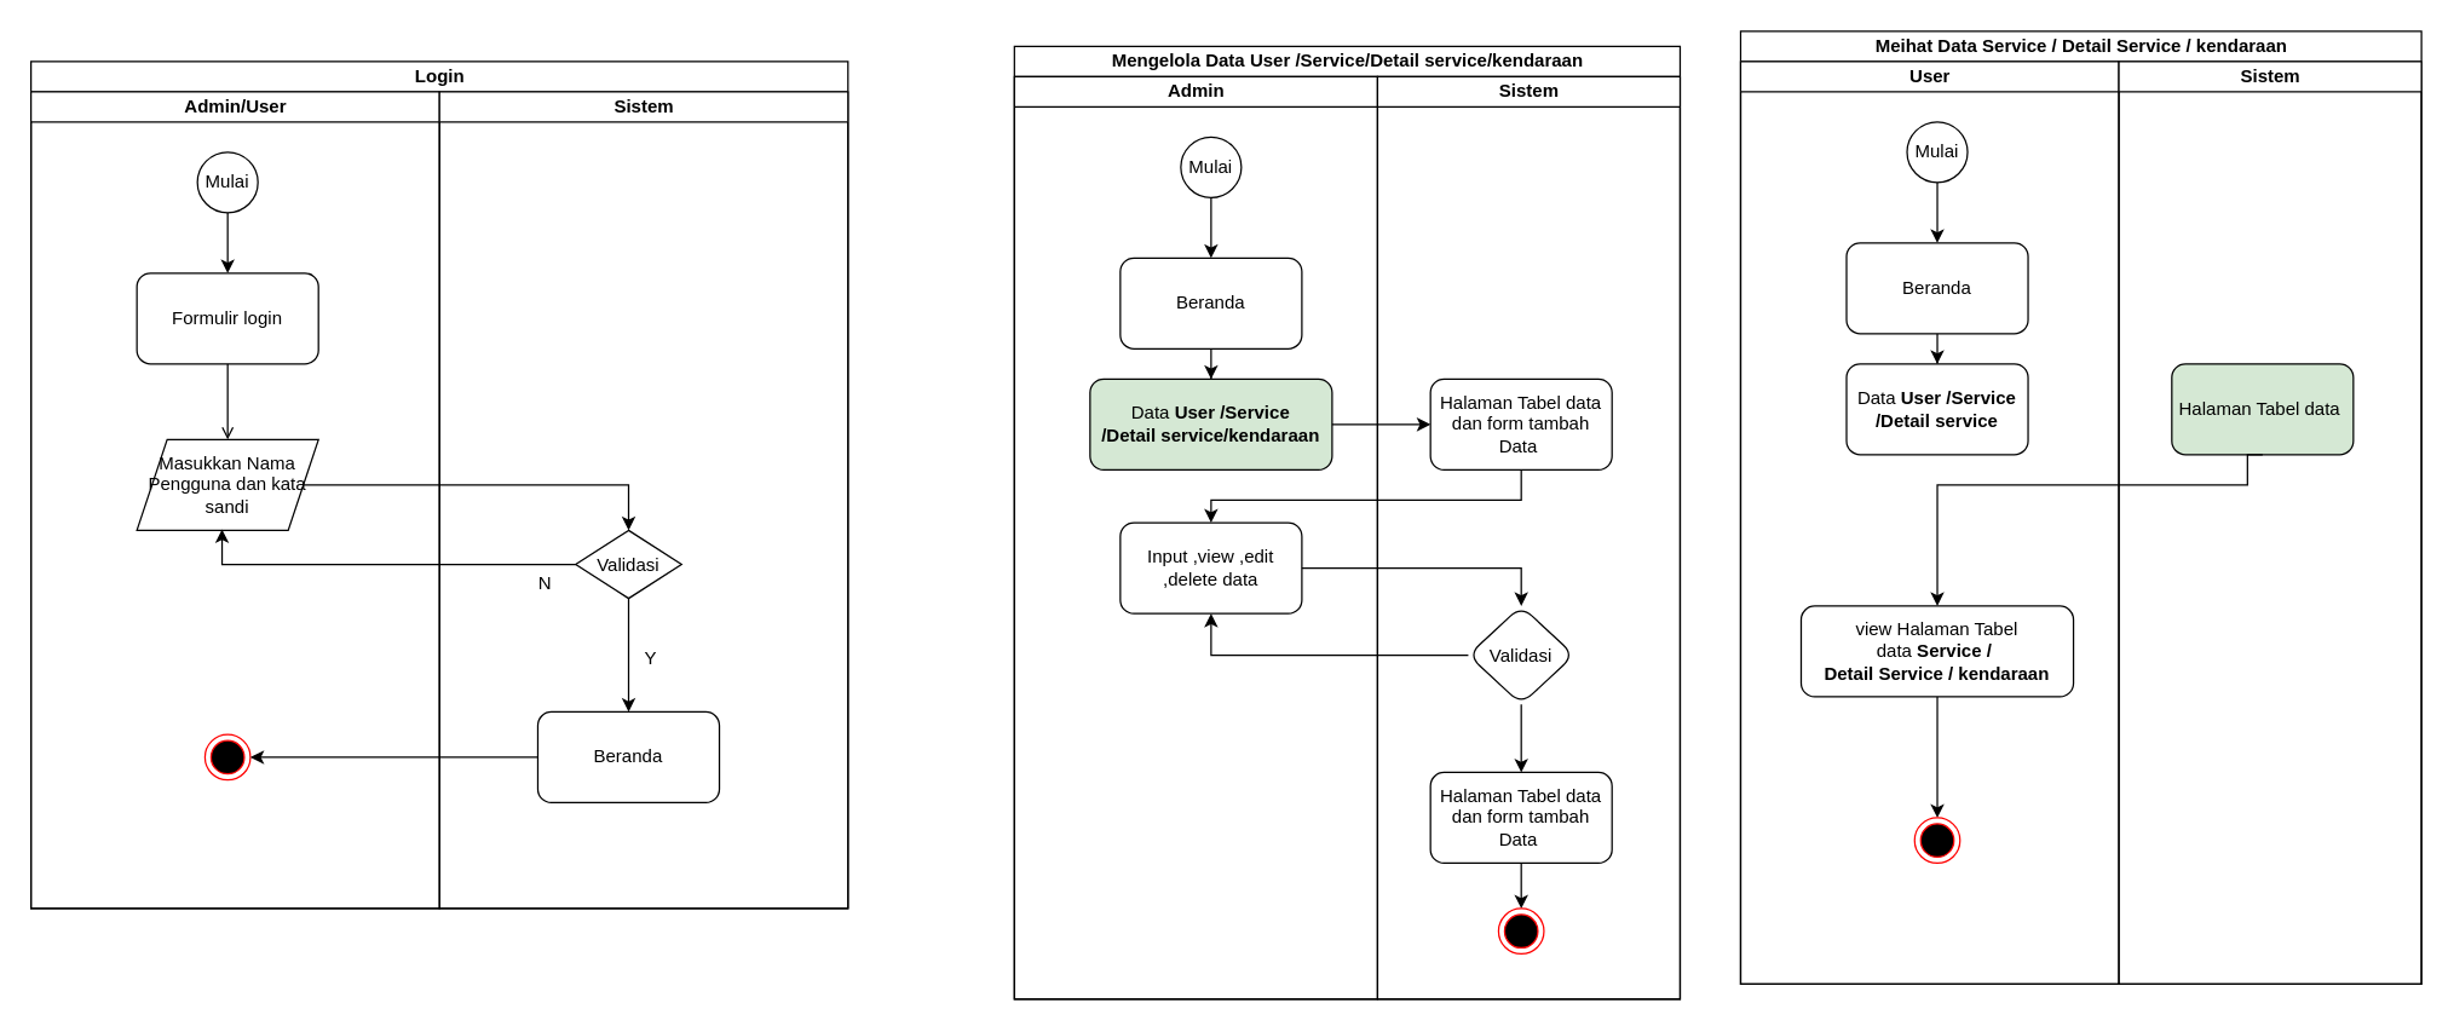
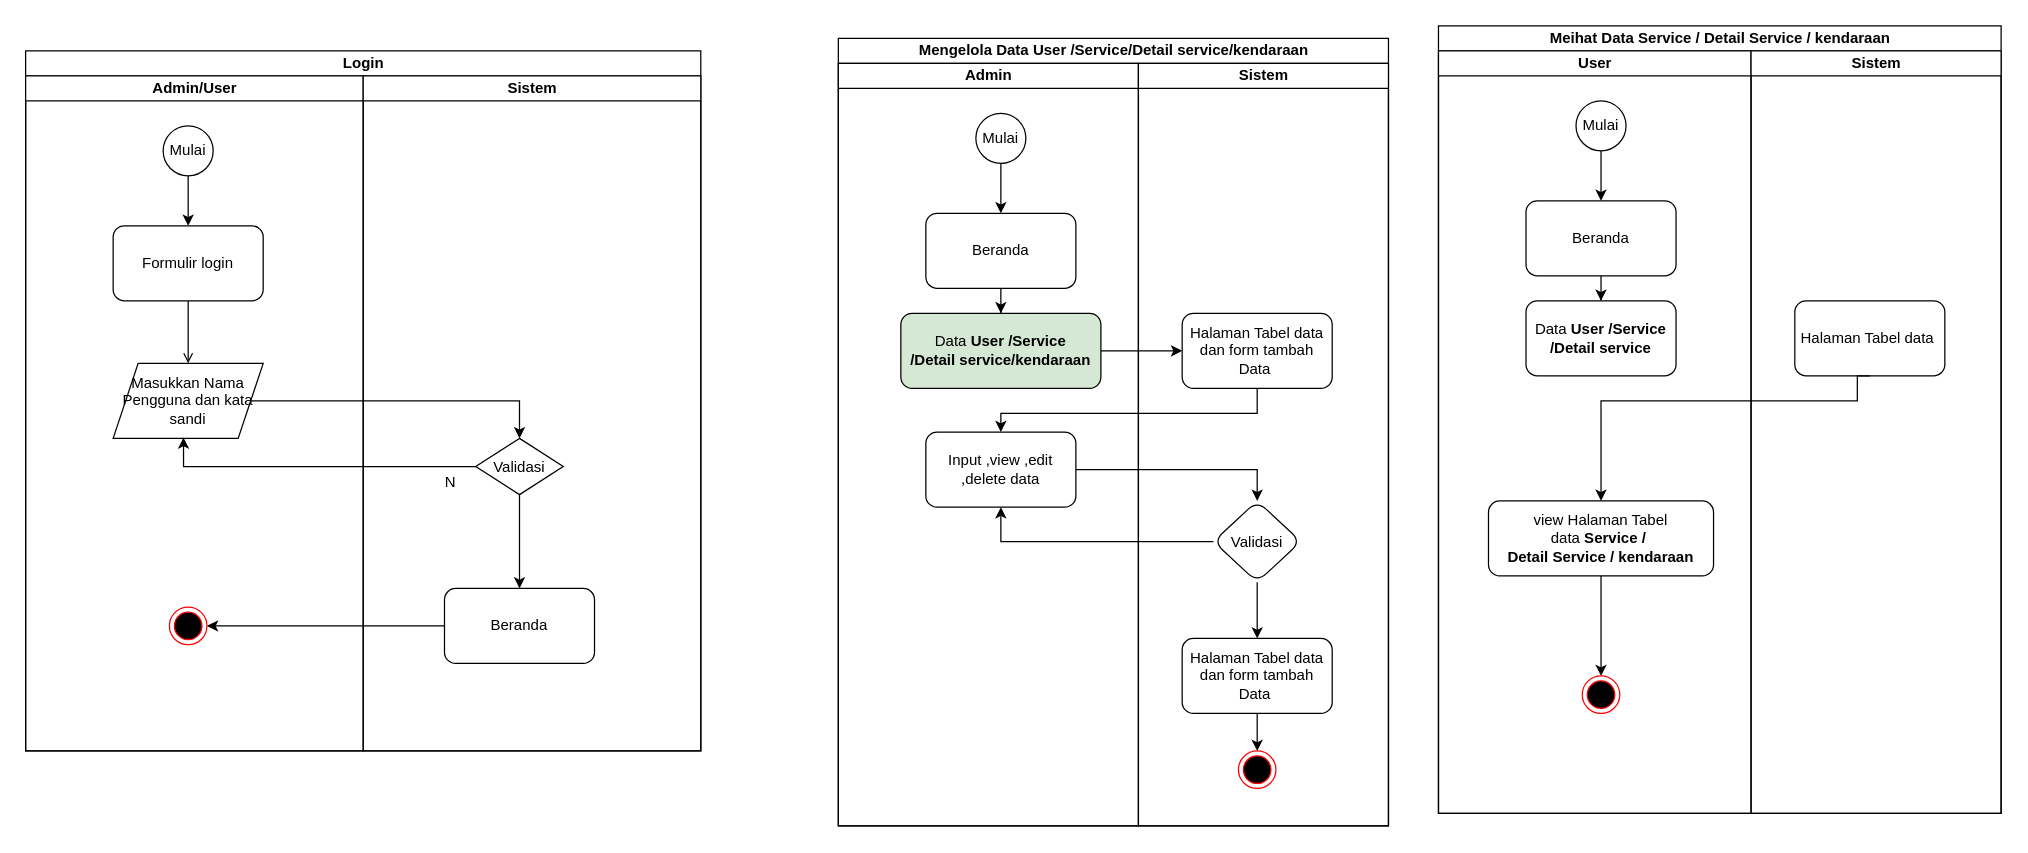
  <mxCell id="0" />
  <mxCell id="1" parent="0" />
  <mxCell id="2" value="Login" style="swimlane;childLayout=stackLayout;resizeParent=1;resizeParentMax=0;startSize=20;html=1;" vertex="1" parent="1"><mxGeometry x="20" y="40" width="540" height="560" as="geometry" /></mxCell>
  <mxCell id="3" value="Admin/User" style="swimlane;startSize=20;html=1;" vertex="1" parent="2"><mxGeometry y="20" width="270" height="540" as="geometry" /></mxCell>
  <mxCell id="4" style="edgeStyle=orthogonalEdgeStyle;rounded=0;orthogonalLoop=1;jettySize=auto;html=1;entryX=0.5;entryY=0;entryDx=0;entryDy=0;" edge="1" parent="3" source="5" target="7"><mxGeometry relative="1" as="geometry" /></mxCell>
  <mxCell id="5" value="&lt;div&gt;Mulai&lt;/div&gt;" style="ellipse;whiteSpace=wrap;html=1;aspect=fixed;" vertex="1" parent="3"><mxGeometry x="110" y="40" width="40" height="40" as="geometry" /></mxCell>
  <mxCell id="6" value="" style="edgeStyle=orthogonalEdgeStyle;rounded=0;orthogonalLoop=1;jettySize=auto;html=1;entryX=0.5;entryY=0;entryDx=0;entryDy=0;endArrow=open;" edge="1" parent="3" source="7" target="8"><mxGeometry relative="1" as="geometry"><mxPoint x="135" y="260" as="targetPoint" /></mxGeometry></mxCell>
  <mxCell id="7" value="Formulir login" style="rounded=1;whiteSpace=wrap;html=1;" vertex="1" parent="3"><mxGeometry x="70" y="120" width="120" height="60" as="geometry" /></mxCell>
  <mxCell id="8" value="Masukkan Nama Pengguna dan kata sandi" style="shape=parallelogram;perimeter=parallelogramPerimeter;whiteSpace=wrap;html=1;fixedSize=1;" vertex="1" parent="3"><mxGeometry x="70" y="230" width="120" height="60" as="geometry" /></mxCell>
  <mxCell id="9" value="" style="ellipse;html=1;shape=endState;fillColor=#000000;strokeColor=#ff0000;" vertex="1" parent="3"><mxGeometry x="115" y="425" width="30" height="30" as="geometry" /></mxCell>
  <mxCell id="10" value="Sistem" style="swimlane;startSize=20;html=1;" vertex="1" parent="2"><mxGeometry x="270" y="20" width="270" height="540" as="geometry" /></mxCell>
  <mxCell id="11" value="" style="edgeStyle=orthogonalEdgeStyle;rounded=0;orthogonalLoop=1;jettySize=auto;html=1;" edge="1" parent="10" source="12" target="13"><mxGeometry relative="1" as="geometry" /></mxCell>
  <mxCell id="12" value="Validasi" style="rhombus;whiteSpace=wrap;html=1;" vertex="1" parent="10"><mxGeometry x="90" y="290" width="70" height="45" as="geometry" /></mxCell>
  <mxCell id="13" value="Beranda" style="rounded=1;whiteSpace=wrap;html=1;" vertex="1" parent="10"><mxGeometry x="65" y="410" width="120" height="60" as="geometry" /></mxCell>
- <mxCell id="14" value="Y" style="text;html=1;align=center;verticalAlign=middle;whiteSpace=wrap;rounded=0;" vertex="1" parent="10"><mxGeometry x="110" y="360" width="60" height="30" as="geometry" /></mxCell>
  <mxCell id="15" value="N" style="text;html=1;align=center;verticalAlign=middle;whiteSpace=wrap;rounded=0;" vertex="1" parent="10"><mxGeometry x="40" y="310" width="60" height="30" as="geometry" /></mxCell>
  <mxCell id="16" style="edgeStyle=orthogonalEdgeStyle;rounded=0;orthogonalLoop=1;jettySize=auto;html=1;entryX=0.5;entryY=0;entryDx=0;entryDy=0;" edge="1" parent="2" source="8" target="12"><mxGeometry relative="1" as="geometry"><mxPoint x="329" y="279" as="targetPoint" /></mxGeometry></mxCell>
  <mxCell id="17" style="edgeStyle=orthogonalEdgeStyle;rounded=0;orthogonalLoop=1;jettySize=auto;html=1;entryX=0.469;entryY=0.989;entryDx=0;entryDy=0;entryPerimeter=0;" edge="1" parent="2" source="12" target="8"><mxGeometry relative="1" as="geometry" /></mxCell>
  <mxCell id="18" style="edgeStyle=orthogonalEdgeStyle;rounded=0;orthogonalLoop=1;jettySize=auto;html=1;entryX=1;entryY=0.5;entryDx=0;entryDy=0;" edge="1" parent="2" source="13" target="9"><mxGeometry relative="1" as="geometry" /></mxCell>
  <mxCell id="19" value="Meihat Data Service / Detail Service / kendaraan" style="swimlane;childLayout=stackLayout;resizeParent=1;resizeParentMax=0;startSize=20;html=1;" vertex="1" parent="1"><mxGeometry x="1150" y="20" width="450" height="630" as="geometry" /></mxCell>
  <mxCell id="20" value="User" style="swimlane;startSize=20;html=1;" vertex="1" parent="19"><mxGeometry y="20" width="250" height="610" as="geometry" /></mxCell>
  <mxCell id="21" style="edgeStyle=orthogonalEdgeStyle;rounded=0;orthogonalLoop=1;jettySize=auto;html=1;entryX=0.5;entryY=0;entryDx=0;entryDy=0;" edge="1" parent="20" source="22" target="24"><mxGeometry relative="1" as="geometry" /></mxCell>
  <mxCell id="22" value="&lt;div&gt;Mulai&lt;/div&gt;" style="ellipse;whiteSpace=wrap;html=1;aspect=fixed;" vertex="1" parent="20"><mxGeometry x="110" y="40" width="40" height="40" as="geometry" /></mxCell>
  <mxCell id="23" value="" style="edgeStyle=orthogonalEdgeStyle;rounded=0;orthogonalLoop=1;jettySize=auto;html=1;entryX=0.5;entryY=0;entryDx=0;entryDy=0;" edge="1" parent="20" source="24" target="25"><mxGeometry relative="1" as="geometry"><mxPoint x="130" y="230" as="targetPoint" /></mxGeometry></mxCell>
  <mxCell id="24" value="Beranda" style="rounded=1;whiteSpace=wrap;html=1;" vertex="1" parent="20"><mxGeometry x="70" y="120" width="120" height="60" as="geometry" /></mxCell>
  <mxCell id="25" value="Data&amp;nbsp;&lt;span style=&quot;font-weight: 700; text-wrap: nowrap;&quot;&gt;User /Service&lt;/span&gt;&lt;div&gt;&lt;span style=&quot;font-weight: 700; text-wrap: nowrap;&quot;&gt;/Detail service&lt;/span&gt;&lt;/div&gt;" style="rounded=1;whiteSpace=wrap;html=1;" vertex="1" parent="20"><mxGeometry x="70" y="200" width="120" height="60" as="geometry" /></mxCell>
  <mxCell id="26" style="edgeStyle=orthogonalEdgeStyle;rounded=0;orthogonalLoop=1;jettySize=auto;html=1;entryX=0.5;entryY=0;entryDx=0;entryDy=0;" edge="1" parent="20" source="27" target="28"><mxGeometry relative="1" as="geometry" /></mxCell>
  <mxCell id="27" value="view Halaman Tabel data&amp;nbsp;&lt;span style=&quot;font-weight: 700; text-wrap: nowrap;&quot;&gt;Service /&amp;nbsp;&lt;/span&gt;&lt;div&gt;&lt;span style=&quot;font-weight: 700; text-wrap: nowrap;&quot;&gt;Detail Service / kendaraan&lt;/span&gt;&lt;/div&gt;" style="whiteSpace=wrap;html=1;rounded=1;" vertex="1" parent="20"><mxGeometry x="40" y="360" width="180" height="60" as="geometry" /></mxCell>
  <mxCell id="28" value="" style="ellipse;html=1;shape=endState;fillColor=#000000;strokeColor=#ff0000;" vertex="1" parent="20"><mxGeometry x="115" y="500" width="30" height="30" as="geometry" /></mxCell>
  <mxCell id="29" value="Sistem" style="swimlane;startSize=20;html=1;" vertex="1" parent="19"><mxGeometry x="250" y="20" width="200" height="610" as="geometry" /></mxCell>
- <mxCell id="30" value="Halaman Tabel data&amp;nbsp;" style="whiteSpace=wrap;html=1;rounded=1;fillColor=#d5e8d4;" vertex="1" parent="29"><mxGeometry x="35" y="200" width="120" height="60" as="geometry" /></mxCell>
+ <mxCell id="30" value="Halaman Tabel data&amp;nbsp;" style="whiteSpace=wrap;html=1;rounded=1;" vertex="1" parent="29"><mxGeometry x="35" y="200" width="120" height="60" as="geometry" /></mxCell>
  <mxCell id="31" style="edgeStyle=orthogonalEdgeStyle;rounded=0;orthogonalLoop=1;jettySize=auto;html=1;entryX=0.5;entryY=0;entryDx=0;entryDy=0;exitX=0.5;exitY=1;exitDx=0;exitDy=0;" edge="1" parent="19" source="30" target="27"><mxGeometry relative="1" as="geometry"><Array as="points"><mxPoint x="335" y="300" /><mxPoint x="130" y="300" /></Array></mxGeometry></mxCell>
  <mxCell id="32" value="Mengelola Data User /Service/Detail service/kendaraan" style="swimlane;childLayout=stackLayout;resizeParent=1;resizeParentMax=0;startSize=20;html=1;" vertex="1" parent="1"><mxGeometry x="670" y="30" width="440" height="630" as="geometry" /></mxCell>
  <mxCell id="33" value="Admin" style="swimlane;startSize=20;html=1;" vertex="1" parent="32"><mxGeometry y="20" width="240" height="610" as="geometry" /></mxCell>
  <mxCell id="34" style="edgeStyle=orthogonalEdgeStyle;rounded=0;orthogonalLoop=1;jettySize=auto;html=1;entryX=0.5;entryY=0;entryDx=0;entryDy=0;" edge="1" parent="33" source="35" target="37"><mxGeometry relative="1" as="geometry" /></mxCell>
  <mxCell id="35" value="&lt;div&gt;Mulai&lt;/div&gt;" style="ellipse;whiteSpace=wrap;html=1;aspect=fixed;" vertex="1" parent="33"><mxGeometry x="110" y="40" width="40" height="40" as="geometry" /></mxCell>
  <mxCell id="36" value="" style="edgeStyle=orthogonalEdgeStyle;rounded=0;orthogonalLoop=1;jettySize=auto;html=1;entryX=0.5;entryY=0;entryDx=0;entryDy=0;" edge="1" parent="33" source="37" target="38"><mxGeometry relative="1" as="geometry"><mxPoint x="130" y="230" as="targetPoint" /></mxGeometry></mxCell>
  <mxCell id="37" value="Beranda" style="rounded=1;whiteSpace=wrap;html=1;" vertex="1" parent="33"><mxGeometry x="70" y="120" width="120" height="60" as="geometry" /></mxCell>
  <mxCell id="38" value="Data&amp;nbsp;&lt;span style=&quot;font-weight: 700; text-wrap: nowrap;&quot;&gt;User /Service&lt;/span&gt;&lt;div&gt;&lt;span style=&quot;font-weight: 700; text-wrap: nowrap;&quot;&gt;/Detail service/kendaraan&lt;/span&gt;&lt;/div&gt;" style="rounded=1;whiteSpace=wrap;html=1;fillColor=#d5e8d4;" vertex="1" parent="33"><mxGeometry x="50" y="200" width="160" height="60" as="geometry" /></mxCell>
  <mxCell id="39" value="Input ,view ,edit ,delete data" style="whiteSpace=wrap;html=1;rounded=1;" vertex="1" parent="33"><mxGeometry x="70" y="295" width="120" height="60" as="geometry" /></mxCell>
  <mxCell id="40" value="Sistem" style="swimlane;startSize=20;html=1;" vertex="1" parent="32"><mxGeometry x="240" y="20" width="200" height="610" as="geometry" /></mxCell>
  <mxCell id="41" value="" style="edgeStyle=orthogonalEdgeStyle;rounded=0;orthogonalLoop=1;jettySize=auto;html=1;" edge="1" parent="40" source="42" target="46"><mxGeometry relative="1" as="geometry" /></mxCell>
  <mxCell id="42" value="Halaman Tabel data dan form tambah Data&amp;nbsp;" style="rounded=1;whiteSpace=wrap;html=1;" vertex="1" parent="40"><mxGeometry x="35" y="460" width="120" height="60" as="geometry" /></mxCell>
  <mxCell id="43" value="Halaman Tabel data dan form tambah Data&amp;nbsp;" style="whiteSpace=wrap;html=1;rounded=1;" vertex="1" parent="40"><mxGeometry x="35" y="200" width="120" height="60" as="geometry" /></mxCell>
  <mxCell id="44" value="" style="edgeStyle=orthogonalEdgeStyle;rounded=0;orthogonalLoop=1;jettySize=auto;html=1;" edge="1" parent="40" source="45" target="42"><mxGeometry relative="1" as="geometry" /></mxCell>
  <mxCell id="45" value="Validasi" style="rhombus;whiteSpace=wrap;html=1;rounded=1;" vertex="1" parent="40"><mxGeometry x="60" y="350" width="70" height="65" as="geometry" /></mxCell>
  <mxCell id="46" value="" style="ellipse;html=1;shape=endState;fillColor=#000000;strokeColor=#ff0000;" vertex="1" parent="40"><mxGeometry x="80" y="550" width="30" height="30" as="geometry" /></mxCell>
  <mxCell id="47" value="" style="edgeStyle=orthogonalEdgeStyle;rounded=0;orthogonalLoop=1;jettySize=auto;html=1;" edge="1" parent="32" source="38" target="43"><mxGeometry relative="1" as="geometry" /></mxCell>
  <mxCell id="48" style="edgeStyle=orthogonalEdgeStyle;rounded=0;orthogonalLoop=1;jettySize=auto;html=1;entryX=0.5;entryY=0;entryDx=0;entryDy=0;exitX=0.5;exitY=1;exitDx=0;exitDy=0;" edge="1" parent="32" source="43" target="39"><mxGeometry relative="1" as="geometry"><Array as="points"><mxPoint x="335" y="300" /><mxPoint x="130" y="300" /></Array></mxGeometry></mxCell>
  <mxCell id="49" value="" style="edgeStyle=orthogonalEdgeStyle;rounded=0;orthogonalLoop=1;jettySize=auto;html=1;entryX=0.5;entryY=0;entryDx=0;entryDy=0;" edge="1" parent="32" source="39" target="45"><mxGeometry relative="1" as="geometry" /></mxCell>
  <mxCell id="50" style="edgeStyle=orthogonalEdgeStyle;rounded=0;orthogonalLoop=1;jettySize=auto;html=1;entryX=0.5;entryY=1;entryDx=0;entryDy=0;" edge="1" parent="32" source="45" target="39"><mxGeometry relative="1" as="geometry" /></mxCell>
